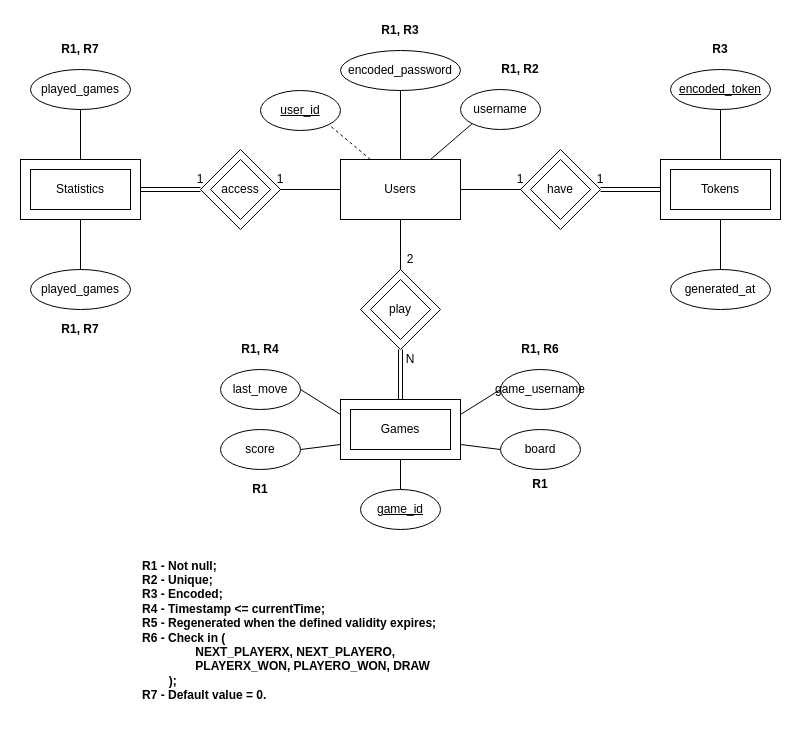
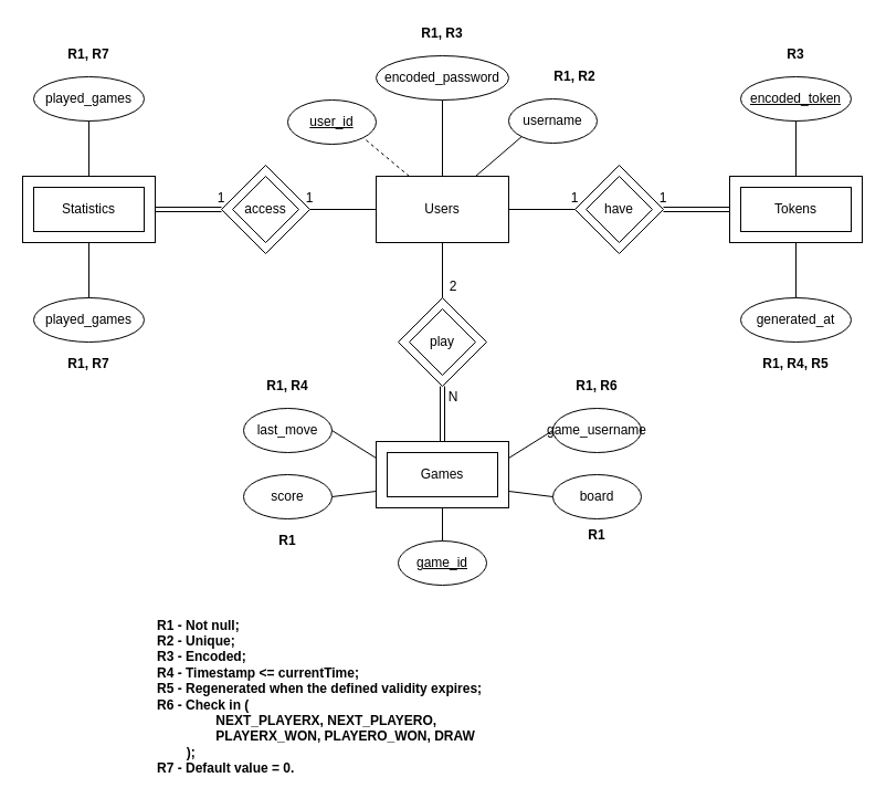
  <mxCell id="0" />
  <mxCell id="1" parent="0" />
  <mxCell id="2" value="Users" style="rounded=0;whiteSpace=wrap;html=1;" parent="1" vertex="1"><mxGeometry x="340" y="159" width="120" height="60" as="geometry" /></mxCell>
  <mxCell id="3" value="&lt;u&gt;user_id&lt;/u&gt;" style="ellipse;whiteSpace=wrap;html=1;" parent="1" vertex="1"><mxGeometry x="260" y="90" width="80" height="40" as="geometry" /></mxCell>
  <mxCell id="4" value="username" style="ellipse;whiteSpace=wrap;html=1;" parent="1" vertex="1"><mxGeometry x="460" y="89" width="80" height="40" as="geometry" /></mxCell>
  <mxCell id="5" value="" style="endArrow=none;html=1;rounded=0;exitX=0.5;exitY=0;exitDx=0;exitDy=0;entryX=0.5;entryY=1;entryDx=0;entryDy=0;" parent="1" source="2" target="6" edge="1"><mxGeometry width="50" height="50" relative="1" as="geometry"><mxPoint x="420" y="149" as="sourcePoint" /><mxPoint x="400" y="109" as="targetPoint" /></mxGeometry></mxCell>
  <mxCell id="6" value="encoded_password" style="ellipse;whiteSpace=wrap;html=1;" parent="1" vertex="1"><mxGeometry x="340" y="50" width="120" height="40" as="geometry" /></mxCell>
  <mxCell id="7" value="" style="endArrow=none;html=1;rounded=0;exitX=0.75;exitY=0;exitDx=0;exitDy=0;entryX=0;entryY=1;entryDx=0;entryDy=0;" parent="1" source="2" target="4" edge="1"><mxGeometry width="50" height="50" relative="1" as="geometry"><mxPoint x="420" y="149" as="sourcePoint" /><mxPoint x="470" y="119" as="targetPoint" /></mxGeometry></mxCell>
  <mxCell id="8" value="&lt;b&gt;R1 - Not null;&lt;br&gt;R2 - Unique;&lt;br&gt;R3 - Encoded;&lt;br&gt;R4 - Timestamp &amp;lt;= currentTime;&lt;br&gt;R5 - Regenerated when the defined validity expires;&lt;br&gt;R6 - Check in (&lt;br&gt;&lt;span style=&quot;white-space: pre;&quot;&gt;&#09;&lt;/span&gt;&lt;span style=&quot;white-space: pre;&quot;&gt;&#09;&lt;/span&gt;NEXT_PLAYERX, NEXT_PLAYERO, &lt;br&gt;&lt;span style=&quot;white-space: pre;&quot;&gt;&#09;&lt;/span&gt;&lt;span style=&quot;white-space: pre;&quot;&gt;&#09;&lt;/span&gt;PLAYERX_WON, PLAYERO_WON, DRAW&lt;br&gt;&lt;span style=&quot;white-space: pre;&quot;&gt;&#09;&lt;/span&gt;);&lt;br&gt;R7 - Default value = 0.&lt;br&gt;&lt;/b&gt;" style="text;html=1;strokeColor=none;fillColor=none;align=left;verticalAlign=middle;whiteSpace=wrap;rounded=0;" parent="1" vertex="1"><mxGeometry x="140" y="550" width="320" height="160" as="geometry" /></mxCell>
  <mxCell id="9" value="&lt;b&gt;R1, R2&lt;/b&gt;" style="text;html=1;strokeColor=none;fillColor=none;align=center;verticalAlign=middle;whiteSpace=wrap;rounded=0;" parent="1" vertex="1"><mxGeometry x="490" y="59" width="60" height="20" as="geometry" /></mxCell>
  <mxCell id="10" value="" style="rounded=0;whiteSpace=wrap;html=1;" parent="1" vertex="1"><mxGeometry x="660" y="159" width="120" height="60" as="geometry" /></mxCell>
  <mxCell id="11" value="Tokens" style="rounded=0;whiteSpace=wrap;html=1;" parent="1" vertex="1"><mxGeometry x="670" y="169" width="100" height="40" as="geometry" /></mxCell>
  <mxCell id="12" value="" style="rhombus;whiteSpace=wrap;html=1;" parent="1" vertex="1"><mxGeometry x="520" y="149" width="80" height="80" as="geometry" /></mxCell>
  <mxCell id="13" value="have" style="rhombus;whiteSpace=wrap;html=1;" parent="1" vertex="1"><mxGeometry x="530" y="159" width="60" height="60" as="geometry" /></mxCell>
  <mxCell id="14" value="" style="shape=link;html=1;rounded=0;entryX=0;entryY=0.5;entryDx=0;entryDy=0;exitX=1;exitY=0.5;exitDx=0;exitDy=0;" parent="1" source="12" target="10" edge="1"><mxGeometry relative="1" as="geometry"><mxPoint x="450" y="299" as="sourcePoint" /><mxPoint x="610" y="299" as="targetPoint" /></mxGeometry></mxCell>
  <mxCell id="15" value="" style="resizable=0;html=1;align=right;verticalAlign=bottom;" parent="14" connectable="0" vertex="1"><mxGeometry x="1" relative="1" as="geometry" /></mxCell>
  <mxCell id="16" value="" style="endArrow=none;html=1;rounded=0;entryX=1;entryY=0.5;entryDx=0;entryDy=0;exitX=0;exitY=0.5;exitDx=0;exitDy=0;" parent="1" source="12" target="2" edge="1"><mxGeometry width="50" height="50" relative="1" as="geometry"><mxPoint x="500" y="299" as="sourcePoint" /><mxPoint x="550" y="249" as="targetPoint" /></mxGeometry></mxCell>
  <mxCell id="17" value="1" style="text;html=1;strokeColor=none;fillColor=none;align=center;verticalAlign=middle;whiteSpace=wrap;rounded=0;" parent="1" vertex="1"><mxGeometry x="510" y="169" width="20" height="20" as="geometry" /></mxCell>
  <mxCell id="18" value="1" style="text;html=1;strokeColor=none;fillColor=none;align=center;verticalAlign=middle;whiteSpace=wrap;rounded=0;" parent="1" vertex="1"><mxGeometry x="590" y="169" width="20" height="20" as="geometry" /></mxCell>
  <mxCell id="19" value="&lt;u&gt;encoded_token&lt;/u&gt;" style="ellipse;whiteSpace=wrap;html=1;" parent="1" vertex="1"><mxGeometry x="670" y="69" width="100" height="40" as="geometry" /></mxCell>
  <mxCell id="20" value="generated_at" style="ellipse;whiteSpace=wrap;html=1;" parent="1" vertex="1"><mxGeometry x="670" y="269" width="100" height="40" as="geometry" /></mxCell>
  <mxCell id="21" value="" style="endArrow=none;html=1;rounded=0;exitX=0.5;exitY=0;exitDx=0;exitDy=0;entryX=0.5;entryY=1;entryDx=0;entryDy=0;" parent="1" source="10" target="19" edge="1"><mxGeometry width="50" height="50" relative="1" as="geometry"><mxPoint x="550" y="149" as="sourcePoint" /><mxPoint x="600" y="99" as="targetPoint" /></mxGeometry></mxCell>
  <mxCell id="22" value="" style="endArrow=none;html=1;rounded=0;exitX=0.5;exitY=1;exitDx=0;exitDy=0;entryX=0.5;entryY=0;entryDx=0;entryDy=0;" parent="1" source="10" target="20" edge="1"><mxGeometry width="50" height="50" relative="1" as="geometry"><mxPoint x="850" y="199" as="sourcePoint" /><mxPoint x="820" y="149" as="targetPoint" /></mxGeometry></mxCell>
+ <mxCell id="23" value="&lt;b&gt;R1, R4, R5&lt;/b&gt;" style="text;html=1;strokeColor=none;fillColor=none;align=center;verticalAlign=middle;whiteSpace=wrap;rounded=0;" parent="1" vertex="1"><mxGeometry x="680" y="319" width="80" height="20" as="geometry" /></mxCell>
  <mxCell id="24" value="&lt;b&gt;R1, R3&lt;/b&gt;" style="text;html=1;strokeColor=none;fillColor=none;align=center;verticalAlign=middle;whiteSpace=wrap;rounded=0;" parent="1" vertex="1"><mxGeometry x="370" y="20" width="60" height="20" as="geometry" /></mxCell>
  <mxCell id="25" value="&lt;b&gt;R3&lt;/b&gt;" style="text;html=1;strokeColor=none;fillColor=none;align=center;verticalAlign=middle;whiteSpace=wrap;rounded=0;" parent="1" vertex="1"><mxGeometry x="700" y="39" width="40" height="20" as="geometry" /></mxCell>
  <mxCell id="26" value="" style="rounded=0;whiteSpace=wrap;html=1;" vertex="1" parent="1"><mxGeometry x="340" y="399" width="120" height="60" as="geometry" /></mxCell>
  <mxCell id="27" value="Games" style="rounded=0;whiteSpace=wrap;html=1;" vertex="1" parent="1"><mxGeometry x="350" y="409" width="100" height="40" as="geometry" /></mxCell>
  <mxCell id="28" value="" style="rhombus;whiteSpace=wrap;html=1;" vertex="1" parent="1"><mxGeometry x="360" y="269" width="80" height="80" as="geometry" /></mxCell>
  <mxCell id="29" value="play" style="rhombus;whiteSpace=wrap;html=1;" vertex="1" parent="1"><mxGeometry x="370" y="279" width="60" height="60" as="geometry" /></mxCell>
  <mxCell id="30" value="" style="shape=link;html=1;rounded=0;entryX=0.5;entryY=0;entryDx=0;entryDy=0;exitX=0;exitY=0;exitDx=0;exitDy=0;" edge="1" parent="1" source="33" target="26"><mxGeometry relative="1" as="geometry"><mxPoint x="400" y="329" as="sourcePoint" /><mxPoint x="480" y="349" as="targetPoint" /></mxGeometry></mxCell>
  <mxCell id="31" value="" style="resizable=0;html=1;align=right;verticalAlign=bottom;" connectable="0" vertex="1" parent="30"><mxGeometry x="1" relative="1" as="geometry" /></mxCell>
  <mxCell id="32" value="" style="endArrow=none;html=1;rounded=0;entryX=0.5;entryY=1;entryDx=0;entryDy=0;exitX=0.5;exitY=0;exitDx=0;exitDy=0;" edge="1" parent="1" source="28" target="2"><mxGeometry width="50" height="50" relative="1" as="geometry"><mxPoint x="530" y="279" as="sourcePoint" /><mxPoint x="470" y="279" as="targetPoint" /></mxGeometry></mxCell>
  <mxCell id="33" value="N" style="text;html=1;strokeColor=none;fillColor=none;align=center;verticalAlign=middle;whiteSpace=wrap;rounded=0;" vertex="1" parent="1"><mxGeometry x="400" y="349" width="20" height="20" as="geometry" /></mxCell>
  <mxCell id="34" value="2" style="text;html=1;strokeColor=none;fillColor=none;align=center;verticalAlign=middle;whiteSpace=wrap;rounded=0;" vertex="1" parent="1"><mxGeometry x="400" y="249" width="20" height="20" as="geometry" /></mxCell>
  <mxCell id="35" value="" style="endArrow=none;html=1;rounded=0;entryX=0;entryY=0.75;entryDx=0;entryDy=0;exitX=1;exitY=0.5;exitDx=0;exitDy=0;" edge="1" parent="1" source="47" target="26"><mxGeometry width="50" height="50" relative="1" as="geometry"><mxPoint x="310" y="469" as="sourcePoint" /><mxPoint x="310" y="399" as="targetPoint" /></mxGeometry></mxCell>
  <mxCell id="36" value="last_move" style="ellipse;whiteSpace=wrap;html=1;" vertex="1" parent="1"><mxGeometry x="220" y="369" width="80" height="40" as="geometry" /></mxCell>
  <mxCell id="37" value="" style="endArrow=none;html=1;rounded=0;exitX=1;exitY=0.5;exitDx=0;exitDy=0;entryX=0;entryY=0.25;entryDx=0;entryDy=0;" edge="1" parent="1" source="36" target="26"><mxGeometry width="50" height="50" relative="1" as="geometry"><mxPoint x="650" y="259" as="sourcePoint" /><mxPoint x="700" y="209" as="targetPoint" /></mxGeometry></mxCell>
  <mxCell id="38" value="&lt;b&gt;R1, R4&lt;/b&gt;" style="text;html=1;strokeColor=none;fillColor=none;align=center;verticalAlign=middle;whiteSpace=wrap;rounded=0;" vertex="1" parent="1"><mxGeometry x="230" y="339" width="60" height="20" as="geometry" /></mxCell>
  <mxCell id="39" value="game_username" style="ellipse;whiteSpace=wrap;html=1;" vertex="1" parent="1"><mxGeometry x="500" y="369" width="80" height="40" as="geometry" /></mxCell>
  <mxCell id="40" value="" style="endArrow=none;html=1;rounded=0;entryX=1;entryY=0.25;entryDx=0;entryDy=0;exitX=0;exitY=0.5;exitDx=0;exitDy=0;" edge="1" parent="1" source="39" target="26"><mxGeometry width="50" height="50" relative="1" as="geometry"><mxPoint x="650" y="499" as="sourcePoint" /><mxPoint x="700" y="449" as="targetPoint" /></mxGeometry></mxCell>
  <mxCell id="41" value="&lt;b&gt;R1, R6&lt;br&gt;&lt;/b&gt;" style="text;html=1;strokeColor=none;fillColor=none;align=center;verticalAlign=middle;whiteSpace=wrap;rounded=0;" vertex="1" parent="1"><mxGeometry x="510" y="339" width="60" height="20" as="geometry" /></mxCell>
  <mxCell id="42" value="board" style="ellipse;whiteSpace=wrap;html=1;" vertex="1" parent="1"><mxGeometry x="500" y="429" width="80" height="40" as="geometry" /></mxCell>
  <mxCell id="43" value="" style="endArrow=none;html=1;rounded=0;entryX=0;entryY=0.5;entryDx=0;entryDy=0;exitX=1;exitY=0.75;exitDx=0;exitDy=0;" edge="1" parent="1" source="26" target="42"><mxGeometry width="50" height="50" relative="1" as="geometry"><mxPoint x="480" y="494" as="sourcePoint" /><mxPoint x="540" y="489" as="targetPoint" /></mxGeometry></mxCell>
  <mxCell id="44" value="&lt;b&gt;R1&lt;/b&gt;" style="text;html=1;strokeColor=none;fillColor=none;align=center;verticalAlign=middle;whiteSpace=wrap;rounded=0;" vertex="1" parent="1"><mxGeometry x="240" y="479" width="40" height="20" as="geometry" /></mxCell>
  <mxCell id="45" value="" style="endArrow=none;html=1;rounded=0;entryX=0.5;entryY=0;entryDx=0;entryDy=0;exitX=0.5;exitY=1;exitDx=0;exitDy=0;" edge="1" parent="1" source="26" target="46"><mxGeometry width="50" height="50" relative="1" as="geometry"><mxPoint x="440" y="489" as="sourcePoint" /><mxPoint x="400" y="489" as="targetPoint" /></mxGeometry></mxCell>
  <mxCell id="46" value="&lt;u&gt;game_id&lt;/u&gt;" style="ellipse;whiteSpace=wrap;html=1;" vertex="1" parent="1"><mxGeometry x="360" y="489" width="80" height="40" as="geometry" /></mxCell>
  <mxCell id="47" value="score" style="ellipse;whiteSpace=wrap;html=1;" vertex="1" parent="1"><mxGeometry x="220" y="429" width="80" height="40" as="geometry" /></mxCell>
  <mxCell id="48" value="&lt;b&gt;R1&lt;/b&gt;" style="text;html=1;strokeColor=none;fillColor=none;align=center;verticalAlign=middle;whiteSpace=wrap;rounded=0;" vertex="1" parent="1"><mxGeometry x="520" y="474" width="40" height="20" as="geometry" /></mxCell>
  <mxCell id="49" value="" style="rhombus;whiteSpace=wrap;html=1;" vertex="1" parent="1"><mxGeometry x="200" y="149" width="80" height="80" as="geometry" /></mxCell>
  <mxCell id="50" value="access" style="rhombus;whiteSpace=wrap;html=1;" vertex="1" parent="1"><mxGeometry x="210" y="159" width="60" height="60" as="geometry" /></mxCell>
  <mxCell id="51" value="" style="endArrow=none;html=1;rounded=0;entryX=1;entryY=0.5;entryDx=0;entryDy=0;exitX=0;exitY=0.5;exitDx=0;exitDy=0;" edge="1" parent="1" source="2" target="49"><mxGeometry width="50" height="50" relative="1" as="geometry"><mxPoint x="290" y="269" as="sourcePoint" /><mxPoint x="230" y="269" as="targetPoint" /></mxGeometry></mxCell>
  <mxCell id="52" value="" style="shape=link;html=1;rounded=0;entryX=0;entryY=0.5;entryDx=0;entryDy=0;exitX=1;exitY=0.5;exitDx=0;exitDy=0;" edge="1" parent="1" source="54" target="49"><mxGeometry relative="1" as="geometry"><mxPoint x="140" y="199" as="sourcePoint" /><mxPoint x="200" y="199" as="targetPoint" /></mxGeometry></mxCell>
  <mxCell id="53" value="" style="resizable=0;html=1;align=right;verticalAlign=bottom;" connectable="0" vertex="1" parent="52"><mxGeometry x="1" relative="1" as="geometry" /></mxCell>
  <mxCell id="54" value="" style="rounded=0;whiteSpace=wrap;html=1;" vertex="1" parent="1"><mxGeometry x="20" y="159" width="120" height="60" as="geometry" /></mxCell>
  <mxCell id="55" value="Statistics" style="rounded=0;whiteSpace=wrap;html=1;" vertex="1" parent="1"><mxGeometry x="30" y="169" width="100" height="40" as="geometry" /></mxCell>
  <mxCell id="56" value="" style="resizable=0;html=1;align=right;verticalAlign=bottom;" connectable="0" vertex="1" parent="1"><mxGeometry x="20" y="189" as="geometry" /></mxCell>
  <mxCell id="57" value="1" style="text;html=1;strokeColor=none;fillColor=none;align=center;verticalAlign=middle;whiteSpace=wrap;rounded=0;" vertex="1" parent="1"><mxGeometry x="190" y="169" width="20" height="20" as="geometry" /></mxCell>
  <mxCell id="58" value="1" style="text;html=1;strokeColor=none;fillColor=none;align=center;verticalAlign=middle;whiteSpace=wrap;rounded=0;" vertex="1" parent="1"><mxGeometry x="270" y="169" width="20" height="20" as="geometry" /></mxCell>
  <mxCell id="59" value="played_games" style="ellipse;whiteSpace=wrap;html=1;" vertex="1" parent="1"><mxGeometry x="30" y="269" width="100" height="40" as="geometry" /></mxCell>
  <mxCell id="60" value="" style="endArrow=none;html=1;rounded=0;exitX=0.5;exitY=1;exitDx=0;exitDy=0;entryX=0.5;entryY=0;entryDx=0;entryDy=0;" edge="1" parent="1" source="54" target="59"><mxGeometry width="50" height="50" relative="1" as="geometry"><mxPoint x="150" y="234" as="sourcePoint" /><mxPoint x="150" y="284" as="targetPoint" /></mxGeometry></mxCell>
  <mxCell id="61" value="played_games" style="ellipse;whiteSpace=wrap;html=1;" vertex="1" parent="1"><mxGeometry x="30" y="69" width="100" height="40" as="geometry" /></mxCell>
  <mxCell id="62" value="" style="endArrow=none;html=1;rounded=0;exitX=0.5;exitY=1;exitDx=0;exitDy=0;entryX=0.5;entryY=0;entryDx=0;entryDy=0;" edge="1" parent="1" source="61" target="54"><mxGeometry width="50" height="50" relative="1" as="geometry"><mxPoint x="129.33" y="109" as="sourcePoint" /><mxPoint x="129.33" y="159" as="targetPoint" /></mxGeometry></mxCell>
  <mxCell id="63" value="&lt;b&gt;R1, R7&lt;/b&gt;" style="text;html=1;strokeColor=none;fillColor=none;align=center;verticalAlign=middle;whiteSpace=wrap;rounded=0;" vertex="1" parent="1"><mxGeometry x="50" y="39" width="60" height="20" as="geometry" /></mxCell>
  <mxCell id="64" value="&lt;b&gt;R1, R7&lt;/b&gt;" style="text;html=1;strokeColor=none;fillColor=none;align=center;verticalAlign=middle;whiteSpace=wrap;rounded=0;" vertex="1" parent="1"><mxGeometry x="50" y="319" width="60" height="20" as="geometry" /></mxCell>
  <mxCell id="65" value="" style="endArrow=none;html=1;rounded=0;exitX=0.25;exitY=0;exitDx=0;exitDy=0;entryX=1;entryY=1;entryDx=0;entryDy=0;dashed=1;" edge="1" parent="1" source="2" target="3"><mxGeometry width="50" height="50" relative="1" as="geometry"><mxPoint x="440" y="169" as="sourcePoint" /><mxPoint x="481.716" y="113.142" as="targetPoint" /></mxGeometry></mxCell>
